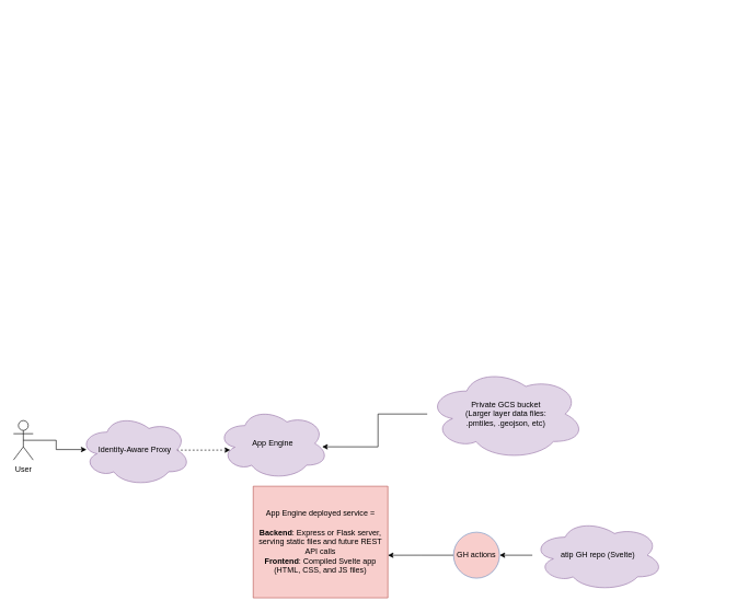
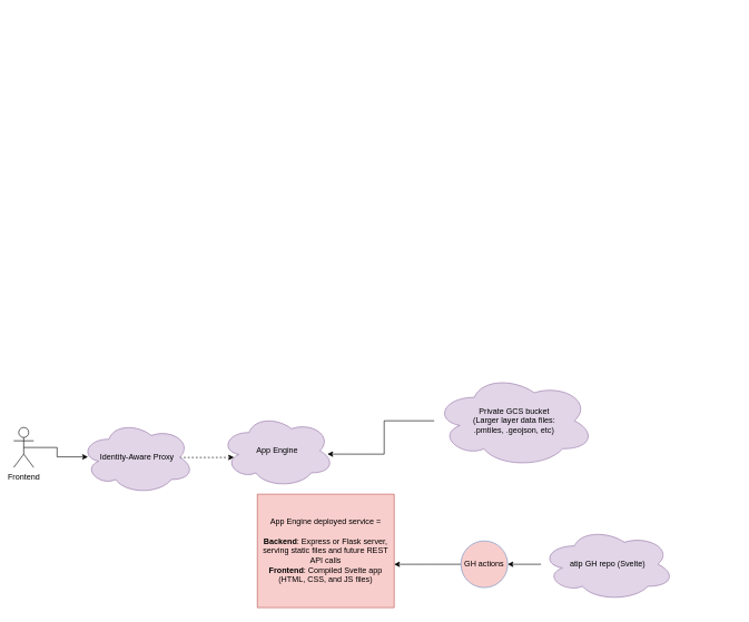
  <mxCell id="0" />
  <mxCell id="1" parent="0" />
  <mxCell id="2" style="edgeStyle=orthogonalEdgeStyle;rounded=0;orthogonalLoop=1;jettySize=auto;html=1;exitX=0.5;exitY=1;exitDx=0;exitDy=0;exitPerimeter=0;entryX=0.956;entryY=0.569;entryDx=0;entryDy=0;entryPerimeter=0;" parent="1" edge="1"><mxGeometry relative="1" as="geometry"><Array as="points"><mxPoint x="1100" y="20" /><mxPoint x="900" y="20" /><mxPoint x="900" y="105" /></Array><mxPoint x="757.46" y="135.35" as="targetPoint" /></mxGeometry></mxCell>
  <mxCell id="3" style="edgeStyle=orthogonalEdgeStyle;rounded=0;orthogonalLoop=1;jettySize=auto;html=1;" parent="1" source="4" target="6" edge="1"><mxGeometry relative="1" as="geometry" /></mxCell>
  <mxCell id="4" value="atip GH repo (Svelte)" style="ellipse;shape=cloud;whiteSpace=wrap;html=1;fillColor=#e1d5e7;strokeColor=#9673a6;" parent="1" vertex="1"><mxGeometry x="810" y="790" width="200" height="110" as="geometry" /></mxCell>
  <mxCell id="5" style="edgeStyle=orthogonalEdgeStyle;rounded=0;orthogonalLoop=1;jettySize=auto;html=1;entryX=1;entryY=0.618;entryDx=0;entryDy=0;entryPerimeter=0;" parent="1" source="6" target="14" edge="1"><mxGeometry relative="1" as="geometry" /></mxCell>
  <mxCell id="6" value="GH actions" style="ellipse;whiteSpace=wrap;html=1;aspect=fixed;fillColor=#f8cecc;strokeColor=#6c8ebf;" parent="1" vertex="1"><mxGeometry x="690" y="810" width="70" height="70" as="geometry" /></mxCell>
  <mxCell id="7" style="edgeStyle=orthogonalEdgeStyle;rounded=0;orthogonalLoop=1;jettySize=auto;html=1;exitX=0.5;exitY=0.5;exitDx=0;exitDy=0;exitPerimeter=0;entryX=0.066;entryY=0.492;entryDx=0;entryDy=0;entryPerimeter=0;" parent="1" source="8" target="10" edge="1"><mxGeometry relative="1" as="geometry" /></mxCell>
- <mxCell id="8" value="User" style="shape=umlActor;verticalLabelPosition=bottom;verticalAlign=top;html=1;outlineConnect=0;" parent="1" vertex="1"><mxGeometry x="20" y="640" width="30" height="60" as="geometry" /></mxCell>
+ <mxCell id="8" value="Frontend" style="shape=umlActor;verticalLabelPosition=bottom;verticalAlign=top;html=1;outlineConnect=0;" parent="1" vertex="1"><mxGeometry x="20" y="640" width="30" height="60" as="geometry" /></mxCell>
  <mxCell id="9" style="edgeStyle=orthogonalEdgeStyle;rounded=0;orthogonalLoop=1;jettySize=auto;html=1;exitX=0.875;exitY=0.5;exitDx=0;exitDy=0;exitPerimeter=0;entryX=0.118;entryY=0.59;entryDx=0;entryDy=0;entryPerimeter=0;dashed=1;" parent="1" source="10" target="11" edge="1"><mxGeometry relative="1" as="geometry" /></mxCell>
  <mxCell id="10" value="Identity-Aware Proxy" style="ellipse;shape=cloud;whiteSpace=wrap;html=1;fillColor=#e1d5e7;strokeColor=#9673a6;" parent="1" vertex="1"><mxGeometry x="120" y="630" width="170" height="110" as="geometry" /></mxCell>
  <mxCell id="11" value="App Engine" style="ellipse;shape=cloud;whiteSpace=wrap;html=1;fillColor=#e1d5e7;strokeColor=#9673a6;" parent="1" vertex="1"><mxGeometry x="330" y="620" width="170" height="110" as="geometry" /></mxCell>
  <mxCell id="12" style="edgeStyle=orthogonalEdgeStyle;rounded=0;orthogonalLoop=1;jettySize=auto;html=1;entryX=0.941;entryY=0.545;entryDx=0;entryDy=0;entryPerimeter=0;" parent="1" source="13" target="11" edge="1"><mxGeometry relative="1" as="geometry" /></mxCell>
  <mxCell id="13" value="&lt;div&gt;Private GCS bucket&lt;/div&gt;&lt;div&gt;(Larger layer data files:&lt;/div&gt;&lt;div&gt;.pmtiles, .geojson, etc)&lt;br&gt;&lt;/div&gt;" style="ellipse;shape=cloud;whiteSpace=wrap;html=1;fillColor=#e1d5e7;strokeColor=#9673a6;" parent="1" vertex="1"><mxGeometry x="650" y="560" width="240" height="140" as="geometry" /></mxCell>
  <mxCell id="14" value="&lt;div&gt;App Engine deployed service =&lt;br&gt;&lt;/div&gt;&lt;div&gt;&lt;br&gt;&lt;/div&gt;&lt;div&gt;&lt;b&gt;Backend&lt;/b&gt;: Express or Flask server, serving static files and future REST API calls&lt;/div&gt;&lt;div&gt;&lt;b&gt;Frontend&lt;/b&gt;: Compiled Svelte app (HTML, CSS, and JS files)&lt;br&gt;&lt;/div&gt;" style="shape=note;whiteSpace=wrap;html=1;backgroundOutline=1;darkOpacity=0.05;fillColor=#f8cecc;strokeColor=#b85450;size=0;" parent="1" vertex="1"><mxGeometry x="385" y="740" width="205" height="170" as="geometry" /></mxCell>
